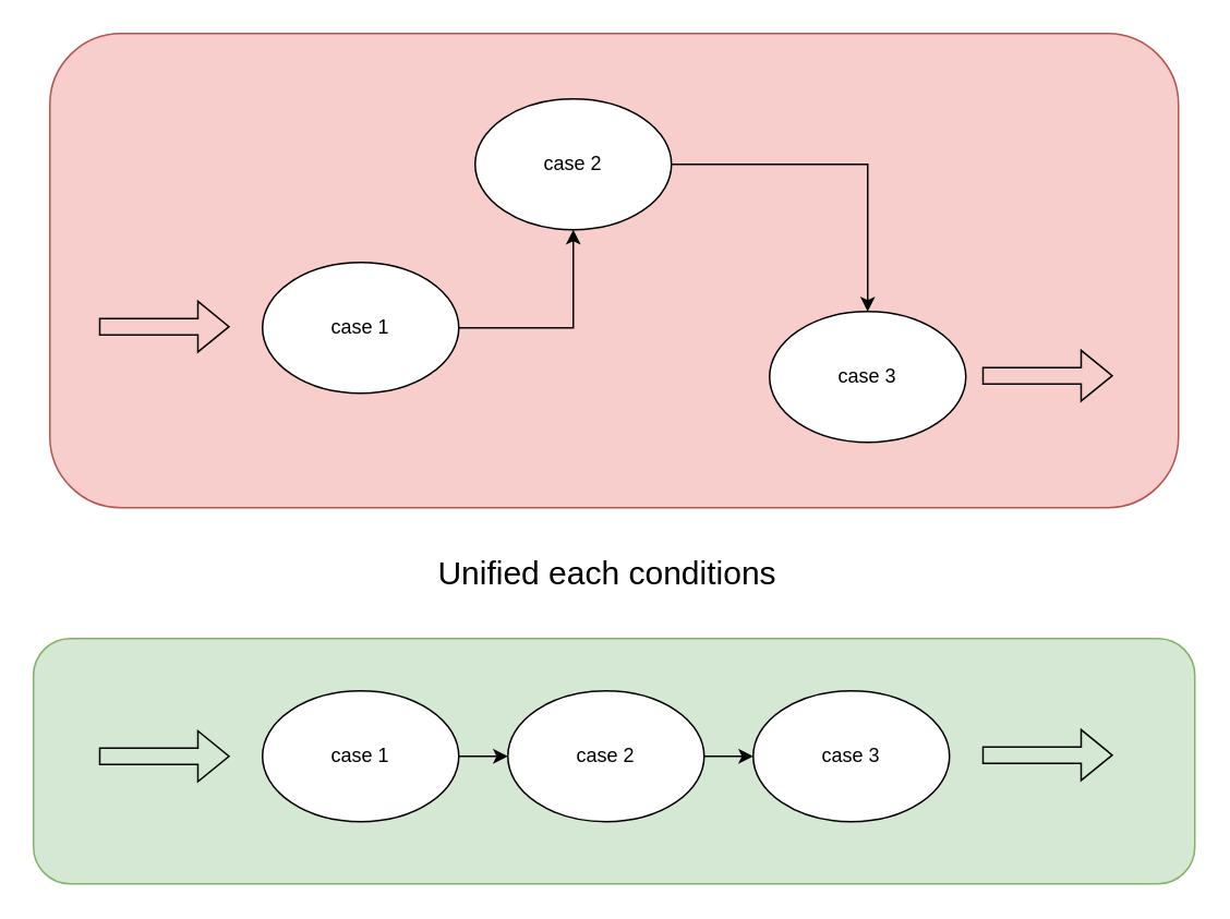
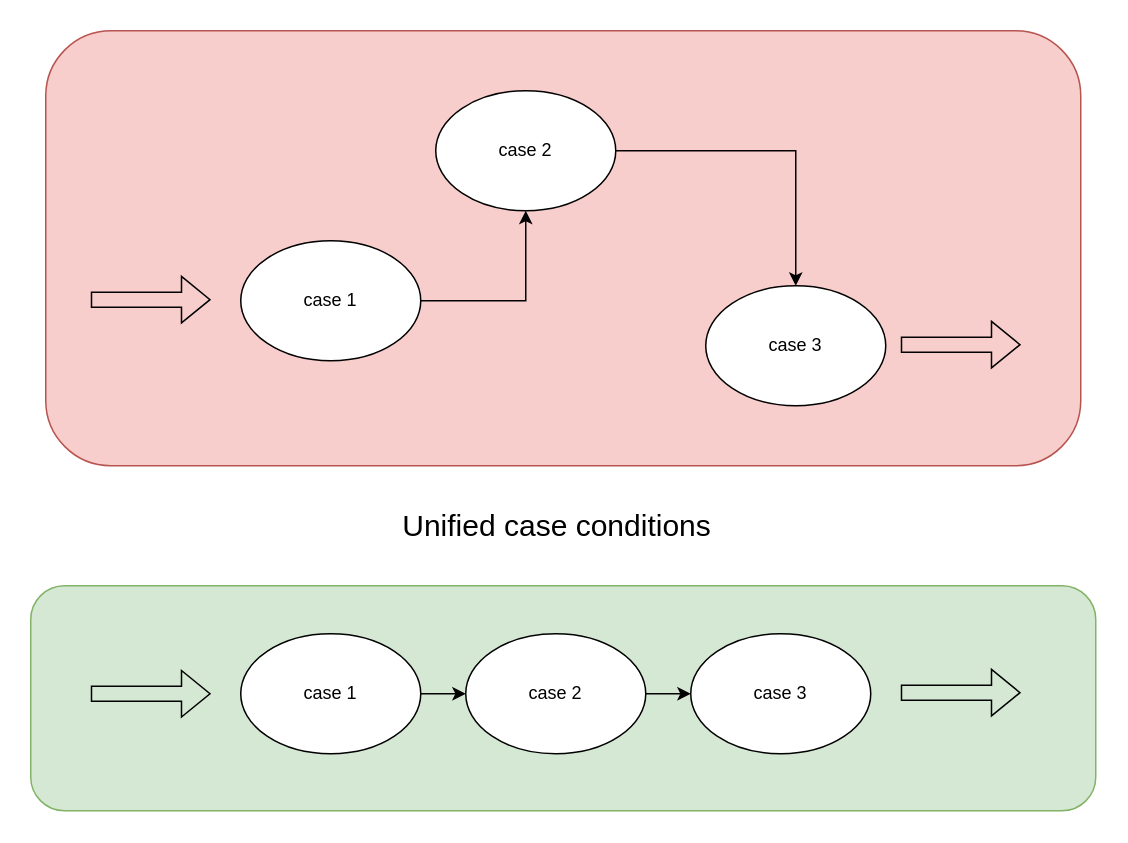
  <mxCell id="0" />
  <mxCell id="1" parent="0" />
  <mxCell id="2" value="" style="rounded=1;whiteSpace=wrap;html=1;fontSize=20;fillColor=#f8cecc;strokeColor=#b85450;" parent="1" vertex="1"><mxGeometry x="30" y="20" width="690" height="290" as="geometry" /></mxCell>
  <mxCell id="3" value="" style="edgeStyle=orthogonalEdgeStyle;rounded=0;orthogonalLoop=1;jettySize=auto;html=1;" parent="1" source="4" target="6" edge="1"><mxGeometry relative="1" as="geometry" /></mxCell>
  <mxCell id="4" value="case 1" style="ellipse;whiteSpace=wrap;html=1;" parent="1" vertex="1"><mxGeometry x="160" y="160" width="120" height="80" as="geometry" /></mxCell>
  <mxCell id="5" value="" style="edgeStyle=orthogonalEdgeStyle;rounded=0;orthogonalLoop=1;jettySize=auto;html=1;" parent="1" source="6" target="7" edge="1"><mxGeometry relative="1" as="geometry" /></mxCell>
  <mxCell id="6" value="case 2" style="ellipse;whiteSpace=wrap;html=1;" parent="1" vertex="1"><mxGeometry x="290" y="60" width="120" height="80" as="geometry" /></mxCell>
  <mxCell id="7" value="case 3" style="ellipse;whiteSpace=wrap;html=1;" parent="1" vertex="1"><mxGeometry x="470" y="190" width="120" height="80" as="geometry" /></mxCell>
  <mxCell id="8" value="" style="shape=flexArrow;endArrow=classic;html=1;rounded=0;" parent="1" edge="1"><mxGeometry width="50" height="50" relative="1" as="geometry"><mxPoint x="60" y="199.29" as="sourcePoint" /><mxPoint x="140" y="199.29" as="targetPoint" /></mxGeometry></mxCell>
  <mxCell id="9" value="" style="shape=flexArrow;endArrow=classic;html=1;rounded=0;" parent="1" edge="1"><mxGeometry width="50" height="50" relative="1" as="geometry"><mxPoint x="600" y="229.29" as="sourcePoint" /><mxPoint x="680" y="229.29" as="targetPoint" /></mxGeometry></mxCell>
  <mxCell id="10" value="" style="rounded=1;whiteSpace=wrap;html=1;fontSize=20;fillColor=#d5e8d4;strokeColor=#82b366;" parent="1" vertex="1"><mxGeometry x="20" y="390" width="710" height="150" as="geometry" /></mxCell>
  <mxCell id="11" value="" style="group" parent="1" vertex="1" connectable="0"><mxGeometry x="60" y="422" width="620" height="80" as="geometry" /></mxCell>
  <mxCell id="12" value="case 1" style="ellipse;whiteSpace=wrap;html=1;" parent="11" vertex="1"><mxGeometry x="100" width="120" height="80" as="geometry" /></mxCell>
  <mxCell id="13" value="case 2" style="ellipse;whiteSpace=wrap;html=1;" parent="11" vertex="1"><mxGeometry x="250" width="120" height="80" as="geometry" /></mxCell>
  <mxCell id="14" value="" style="edgeStyle=orthogonalEdgeStyle;rounded=0;orthogonalLoop=1;jettySize=auto;html=1;" parent="11" source="12" target="13" edge="1"><mxGeometry relative="1" as="geometry" /></mxCell>
  <mxCell id="15" value="case 3" style="ellipse;whiteSpace=wrap;html=1;" parent="11" vertex="1"><mxGeometry x="400" width="120" height="80" as="geometry" /></mxCell>
  <mxCell id="16" value="" style="edgeStyle=orthogonalEdgeStyle;rounded=0;orthogonalLoop=1;jettySize=auto;html=1;" parent="11" source="13" target="15" edge="1"><mxGeometry relative="1" as="geometry" /></mxCell>
  <mxCell id="17" value="" style="shape=flexArrow;endArrow=classic;html=1;rounded=0;" parent="11" edge="1"><mxGeometry width="50" height="50" relative="1" as="geometry"><mxPoint y="40" as="sourcePoint" /><mxPoint x="80" y="40" as="targetPoint" /></mxGeometry></mxCell>
  <mxCell id="18" value="" style="shape=flexArrow;endArrow=classic;html=1;rounded=0;" parent="11" edge="1"><mxGeometry width="50" height="50" relative="1" as="geometry"><mxPoint x="540" y="39.29" as="sourcePoint" /><mxPoint x="620" y="39.29" as="targetPoint" /></mxGeometry></mxCell>
- <mxCell id="19" value="Unified each conditions" style="text;html=1;strokeColor=none;fillColor=none;align=center;verticalAlign=middle;whiteSpace=wrap;rounded=0;fontSize=20;" parent="1" vertex="1"><mxGeometry x="216" y="334" width="310" height="30" as="geometry" /></mxCell>
+ <mxCell id="19" value="Unified case conditions" style="text;html=1;strokeColor=none;fillColor=none;align=center;verticalAlign=middle;whiteSpace=wrap;rounded=0;fontSize=20;" parent="1" vertex="1"><mxGeometry x="216" y="334" width="310" height="30" as="geometry" /></mxCell>
